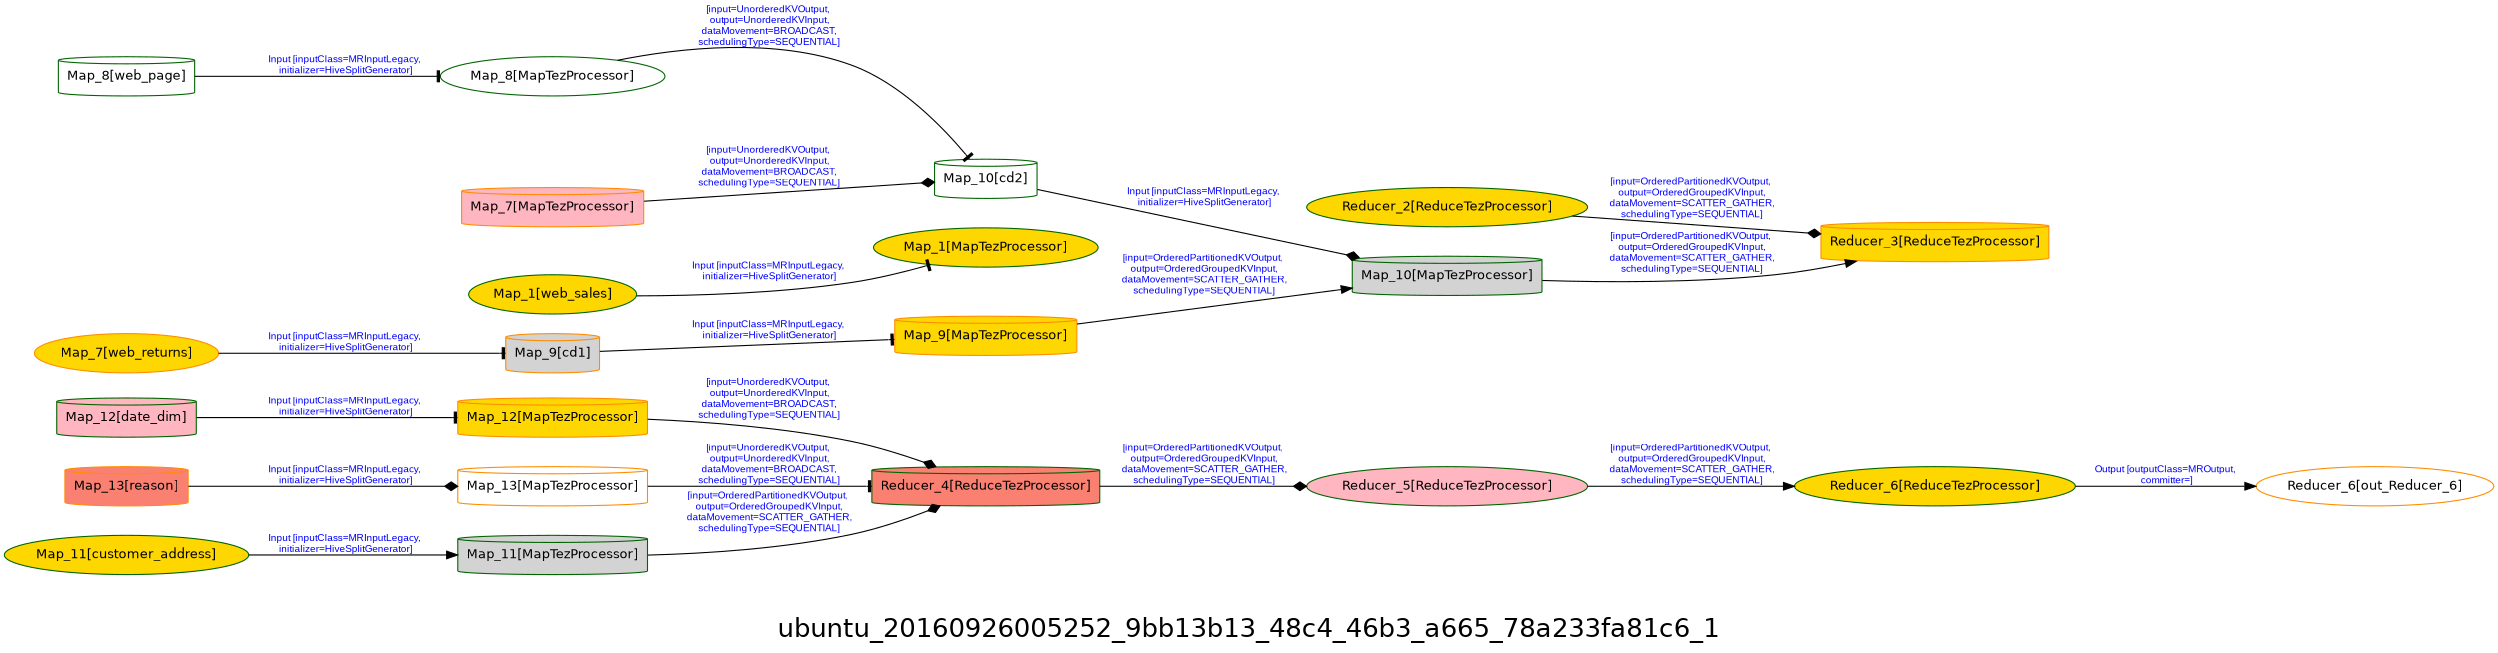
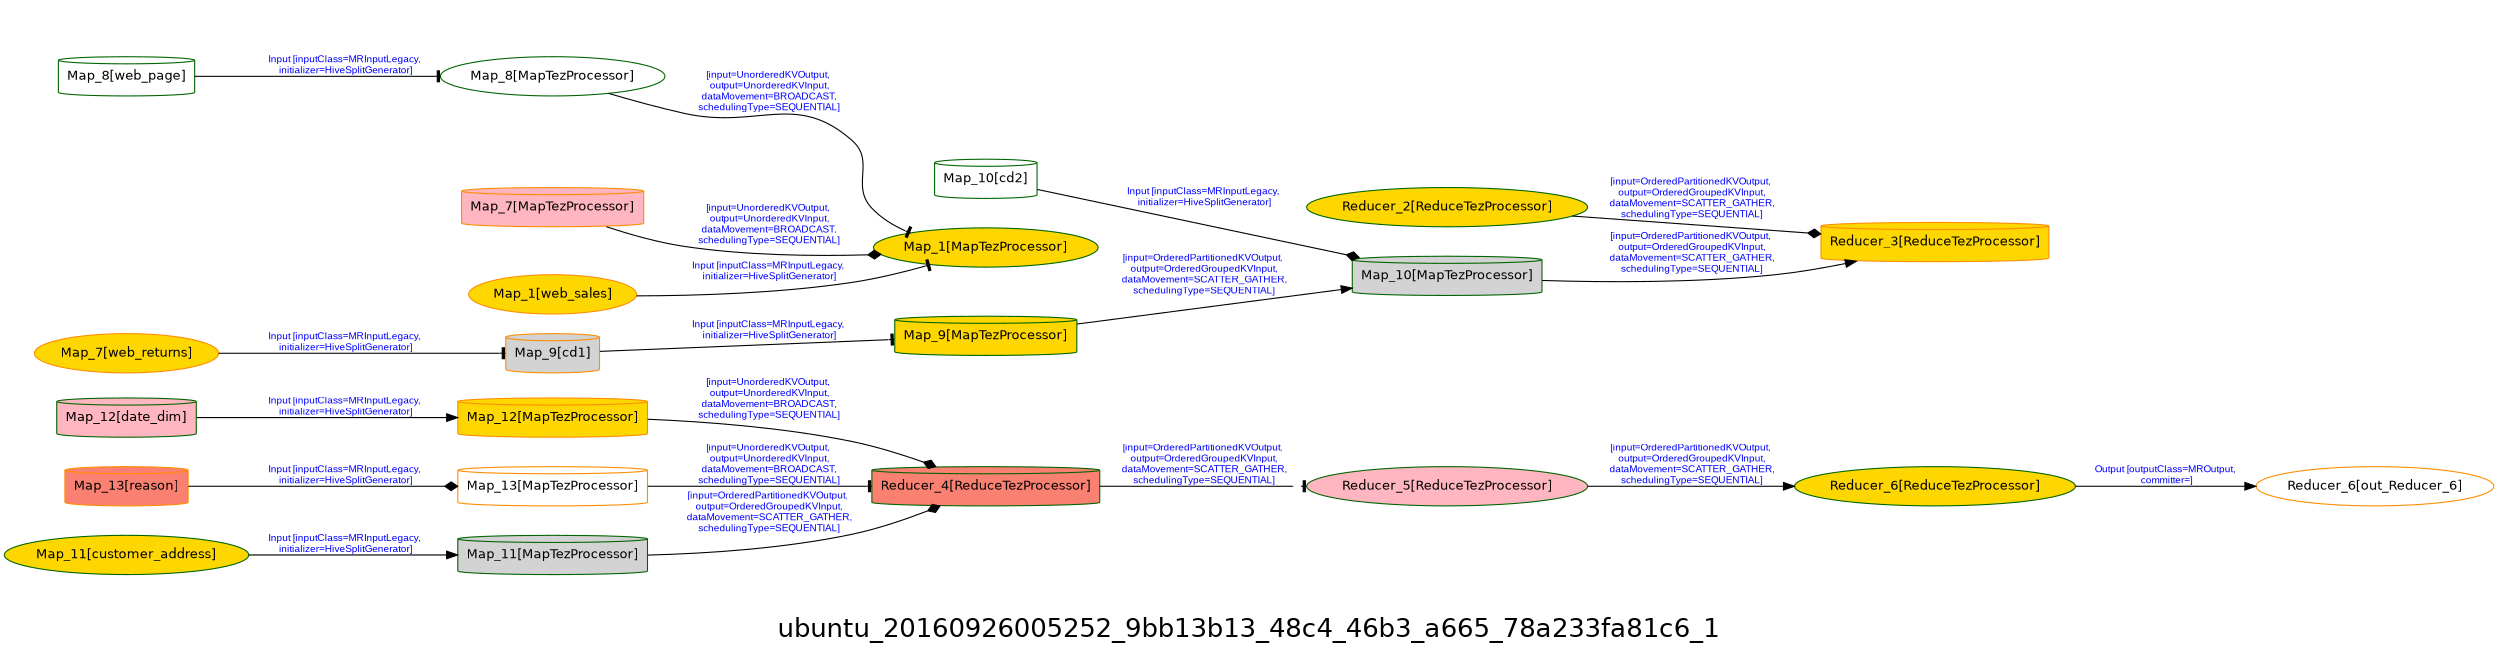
  digraph {
    fontname=Helvetica
    fontsize=24
    label=ubuntu_20160926005252_9bb13b13_48c4_46b3_a665_78a233fa81c6_1
    rankdir=LR
    node [color=darkgreen fillcolor=gold fontname=Helvetica fontsize=12 shape=cylinder style=filled]
    edge [arrowhead=tee fontcolor=blue fontname=Arial fontsize=9]
    n1 [label="Reducer_6[ReduceTezProcessor]" shape=ellipse]
    n2 [color=darkorange fillcolor=white label="Reducer_6[out_Reducer_6]" shape=ellipse]
    n3 [fillcolor=white label="Map_8[MapTezProcessor]" shape=ellipse]
    n4 [label="Map_1[MapTezProcessor]" shape=ellipse]
    n5 [label="Reducer_2[ReduceTezProcessor]" shape=ellipse]
    n6 [color=darkorange label="Reducer_3[ReduceTezProcessor]"]
    n7 [color=darkorange label="Map_12[MapTezProcessor]"]
    n8 [fillcolor=salmon label="Reducer_4[ReduceTezProcessor]"]
    n9 [fillcolor=lightpink label="Reducer_5[ReduceTezProcessor]" shape=ellipse]
    n10 [color=darkorange fillcolor=lightgrey label="Map_9[cd1]"]
-   n11 [color=darkorange label="Map_9[MapTezProcessor]"]
+   n11 [label="Map_9[MapTezProcessor]"]
    n12 [fillcolor=lightgrey label="Map_10[MapTezProcessor]"]
    n13 [color=darkorange fillcolor=white label="Map_13[MapTezProcessor]"]
    n14 [fillcolor=lightpink label="Map_12[date_dim]"]
    n15 [fillcolor=white label="Map_10[cd2]"]
-   n16 [label="Map_1[web_sales]" shape=ellipse]
+   n16 [color=darkorange label="Map_1[web_sales]" shape=ellipse]
    n17 [color=darkorange label="Map_7[web_returns]" shape=ellipse]
    n18 [color=darkorange fillcolor=lightpink label="Map_7[MapTezProcessor]"]
    n19 [fillcolor=lightgrey label="Map_11[MapTezProcessor]"]
    n20 [fillcolor=white label="Map_8[web_page]"]
    n21 [label="Map_11[customer_address]" shape=ellipse]
    n22 [color=darkorange fillcolor=salmon label="Map_13[reason]"]
    n1 -> n2 [arrowhead=normal label="Output [outputClass=MROutput,\n committer=]"]
-   n3 -> n15 [label="[input=UnorderedKVOutput,\n output=UnorderedKVInput,\n dataMovement=BROADCAST,\n schedulingType=SEQUENTIAL]"]
+   n3 -> n4 [label="[input=UnorderedKVOutput,\n output=UnorderedKVInput,\n dataMovement=BROADCAST,\n schedulingType=SEQUENTIAL]"]
    n5 -> n6 [arrowhead=diamond label="[input=OrderedPartitionedKVOutput,\n output=OrderedGroupedKVInput,\n dataMovement=SCATTER_GATHER,\n schedulingType=SEQUENTIAL]"]
    n7 -> n8 [arrowhead=diamond label="[input=UnorderedKVOutput,\n output=UnorderedKVInput,\n dataMovement=BROADCAST,\n schedulingType=SEQUENTIAL]"]
-   n8 -> n9 [arrowhead=diamond label="[input=OrderedPartitionedKVOutput,\n output=OrderedGroupedKVInput,\n dataMovement=SCATTER_GATHER,\n schedulingType=SEQUENTIAL]"]
+   n8 -> n9 [label="[input=OrderedPartitionedKVOutput,\n output=OrderedGroupedKVInput,\n dataMovement=SCATTER_GATHER,\n schedulingType=SEQUENTIAL]"]
    n9 -> n1 [arrowhead=normal label="[input=OrderedPartitionedKVOutput,\n output=OrderedGroupedKVInput,\n dataMovement=SCATTER_GATHER,\n schedulingType=SEQUENTIAL]"]
    n10 -> n11 [label="Input [inputClass=MRInputLegacy,\n initializer=HiveSplitGenerator]"]
    n11 -> n12 [arrowhead=normal label="[input=OrderedPartitionedKVOutput,\n output=OrderedGroupedKVInput,\n dataMovement=SCATTER_GATHER,\n schedulingType=SEQUENTIAL]"]
    n12 -> n6 [arrowhead=normal label="[input=OrderedPartitionedKVOutput,\n output=OrderedGroupedKVInput,\n dataMovement=SCATTER_GATHER,\n schedulingType=SEQUENTIAL]"]
    n13 -> n8 [label="[input=UnorderedKVOutput,\n output=UnorderedKVInput,\n dataMovement=BROADCAST,\n schedulingType=SEQUENTIAL]"]
-   n14 -> n7 [label="Input [inputClass=MRInputLegacy,\n initializer=HiveSplitGenerator]"]
+   n14 -> n7 [arrowhead=normal label="Input [inputClass=MRInputLegacy,\n initializer=HiveSplitGenerator]"]
    n15 -> n12 [arrowhead=diamond label="Input [inputClass=MRInputLegacy,\n initializer=HiveSplitGenerator]"]
    n16 -> n4 [label="Input [inputClass=MRInputLegacy,\n initializer=HiveSplitGenerator]"]
    n17 -> n10 [label="Input [inputClass=MRInputLegacy,\n initializer=HiveSplitGenerator]"]
-   n18 -> n15 [arrowhead=diamond label="[input=UnorderedKVOutput,\n output=UnorderedKVInput,\n dataMovement=BROADCAST,\n schedulingType=SEQUENTIAL]"]
+   n18 -> n4 [arrowhead=diamond label="[input=UnorderedKVOutput,\n output=UnorderedKVInput,\n dataMovement=BROADCAST,\n schedulingType=SEQUENTIAL]"]
    n19 -> n8 [arrowhead=diamond label="[input=OrderedPartitionedKVOutput,\n output=OrderedGroupedKVInput,\n dataMovement=SCATTER_GATHER,\n schedulingType=SEQUENTIAL]"]
    n20 -> n3 [label="Input [inputClass=MRInputLegacy,\n initializer=HiveSplitGenerator]"]
    n21 -> n19 [arrowhead=normal label="Input [inputClass=MRInputLegacy,\n initializer=HiveSplitGenerator]"]
    n22 -> n13 [arrowhead=diamond label="Input [inputClass=MRInputLegacy,\n initializer=HiveSplitGenerator]"]
  }
